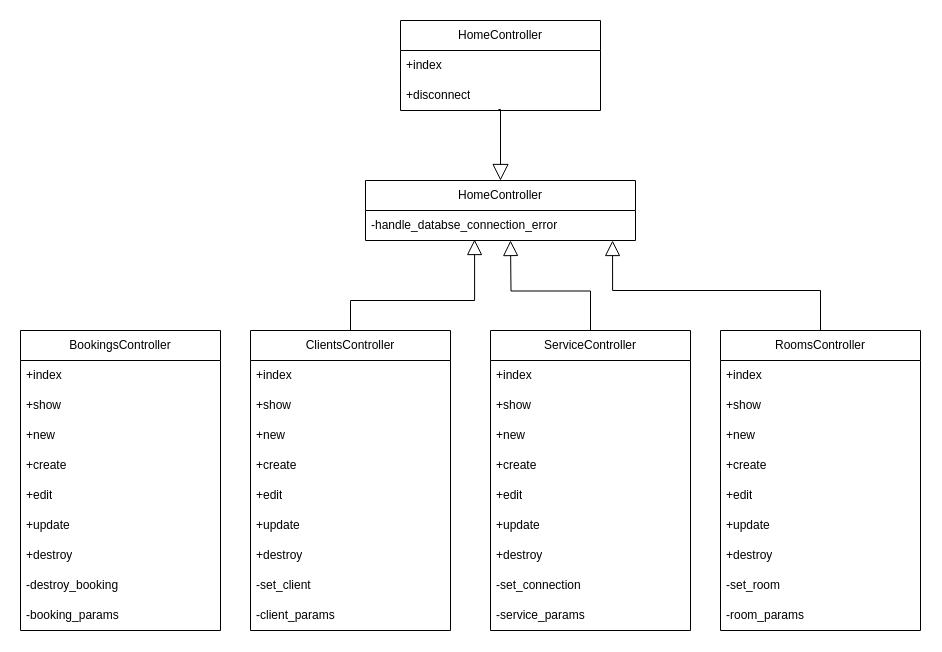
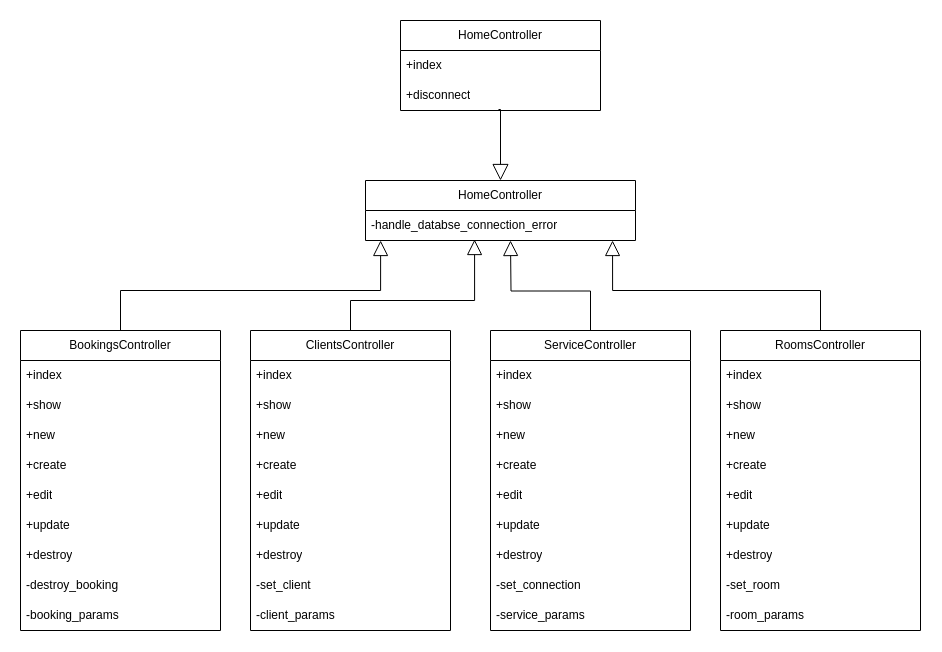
  <mxCell id="0" />
  <mxCell id="1" parent="0" />
  <mxCell id="2" style="edgeStyle=orthogonalEdgeStyle;rounded=0;orthogonalLoop=1;jettySize=auto;html=1;exitX=0.49;exitY=0.967;exitDx=0;exitDy=0;entryX=0.5;entryY=0;entryDx=0;entryDy=0;exitPerimeter=0;endArrow=block;endFill=0;endSize=14;" edge="1" parent="1" source="5" target="6"><mxGeometry relative="1" as="geometry"><Array as="points"><mxPoint x="500" y="109" /></Array></mxGeometry></mxCell>
  <mxCell id="3" value="HomeController" style="swimlane;fontStyle=0;childLayout=stackLayout;horizontal=1;startSize=30;horizontalStack=0;resizeParent=1;resizeParentMax=0;resizeLast=0;collapsible=1;marginBottom=0;whiteSpace=wrap;html=1;" vertex="1" parent="1"><mxGeometry x="400" y="20" width="200" height="90" as="geometry" /></mxCell>
  <mxCell id="4" value="+index" style="text;strokeColor=none;fillColor=none;align=left;verticalAlign=middle;spacingLeft=4;spacingRight=4;overflow=hidden;points=[[0,0.5],[1,0.5]];portConstraint=eastwest;rotatable=0;whiteSpace=wrap;html=1;" vertex="1" parent="3"><mxGeometry y="30" width="200" height="30" as="geometry" /></mxCell>
  <mxCell id="5" value="+disconnect" style="text;strokeColor=none;fillColor=none;align=left;verticalAlign=middle;spacingLeft=4;spacingRight=4;overflow=hidden;points=[[0,0.5],[1,0.5]];portConstraint=eastwest;rotatable=0;whiteSpace=wrap;html=1;" vertex="1" parent="3"><mxGeometry y="60" width="200" height="30" as="geometry" /></mxCell>
  <mxCell id="6" value="HomeController" style="swimlane;fontStyle=0;childLayout=stackLayout;horizontal=1;startSize=30;horizontalStack=0;resizeParent=1;resizeParentMax=0;resizeLast=0;collapsible=1;marginBottom=0;whiteSpace=wrap;html=1;" vertex="1" parent="1"><mxGeometry x="365" y="180" width="270" height="60" as="geometry" /></mxCell>
  <mxCell id="7" value="-handle_databse_connection_error" style="text;strokeColor=none;fillColor=none;align=left;verticalAlign=middle;spacingLeft=4;spacingRight=4;overflow=hidden;points=[[0,0.5],[1,0.5]];portConstraint=eastwest;rotatable=0;whiteSpace=wrap;html=1;" vertex="1" parent="6"><mxGeometry y="30" width="270" height="30" as="geometry" /></mxCell>
  <mxCell id="8" value="ClientsController" style="swimlane;fontStyle=0;childLayout=stackLayout;horizontal=1;startSize=30;horizontalStack=0;resizeParent=1;resizeParentMax=0;resizeLast=0;collapsible=1;marginBottom=0;whiteSpace=wrap;html=1;" vertex="1" parent="1"><mxGeometry x="250" y="330" width="200" height="300" as="geometry" /></mxCell>
  <mxCell id="9" value="+index" style="text;strokeColor=none;fillColor=none;align=left;verticalAlign=middle;spacingLeft=4;spacingRight=4;overflow=hidden;points=[[0,0.5],[1,0.5]];portConstraint=eastwest;rotatable=0;whiteSpace=wrap;html=1;" vertex="1" parent="8"><mxGeometry y="30" width="200" height="30" as="geometry" /></mxCell>
  <mxCell id="10" value="+show" style="text;strokeColor=none;fillColor=none;align=left;verticalAlign=middle;spacingLeft=4;spacingRight=4;overflow=hidden;points=[[0,0.5],[1,0.5]];portConstraint=eastwest;rotatable=0;whiteSpace=wrap;html=1;" vertex="1" parent="8"><mxGeometry y="60" width="200" height="30" as="geometry" /></mxCell>
  <mxCell id="11" value="+new" style="text;strokeColor=none;fillColor=none;align=left;verticalAlign=middle;spacingLeft=4;spacingRight=4;overflow=hidden;points=[[0,0.5],[1,0.5]];portConstraint=eastwest;rotatable=0;whiteSpace=wrap;html=1;" vertex="1" parent="8"><mxGeometry y="90" width="200" height="30" as="geometry" /></mxCell>
  <mxCell id="12" value="+create" style="text;strokeColor=none;fillColor=none;align=left;verticalAlign=middle;spacingLeft=4;spacingRight=4;overflow=hidden;points=[[0,0.5],[1,0.5]];portConstraint=eastwest;rotatable=0;whiteSpace=wrap;html=1;" vertex="1" parent="8"><mxGeometry y="120" width="200" height="30" as="geometry" /></mxCell>
  <mxCell id="13" value="+edit" style="text;strokeColor=none;fillColor=none;align=left;verticalAlign=middle;spacingLeft=4;spacingRight=4;overflow=hidden;points=[[0,0.5],[1,0.5]];portConstraint=eastwest;rotatable=0;whiteSpace=wrap;html=1;" vertex="1" parent="8"><mxGeometry y="150" width="200" height="30" as="geometry" /></mxCell>
  <mxCell id="14" value="+update" style="text;strokeColor=none;fillColor=none;align=left;verticalAlign=middle;spacingLeft=4;spacingRight=4;overflow=hidden;points=[[0,0.5],[1,0.5]];portConstraint=eastwest;rotatable=0;whiteSpace=wrap;html=1;" vertex="1" parent="8"><mxGeometry y="180" width="200" height="30" as="geometry" /></mxCell>
  <mxCell id="15" value="+destroy" style="text;strokeColor=none;fillColor=none;align=left;verticalAlign=middle;spacingLeft=4;spacingRight=4;overflow=hidden;points=[[0,0.5],[1,0.5]];portConstraint=eastwest;rotatable=0;whiteSpace=wrap;html=1;" vertex="1" parent="8"><mxGeometry y="210" width="200" height="30" as="geometry" /></mxCell>
  <mxCell id="16" value="-set_client" style="text;strokeColor=none;fillColor=none;align=left;verticalAlign=middle;spacingLeft=4;spacingRight=4;overflow=hidden;points=[[0,0.5],[1,0.5]];portConstraint=eastwest;rotatable=0;whiteSpace=wrap;html=1;" vertex="1" parent="8"><mxGeometry y="240" width="200" height="30" as="geometry" /></mxCell>
  <mxCell id="17" value="-client_params" style="text;strokeColor=none;fillColor=none;align=left;verticalAlign=middle;spacingLeft=4;spacingRight=4;overflow=hidden;points=[[0,0.5],[1,0.5]];portConstraint=eastwest;rotatable=0;whiteSpace=wrap;html=1;" vertex="1" parent="8"><mxGeometry y="270" width="200" height="30" as="geometry" /></mxCell>
  <mxCell id="18" value="ServiceController" style="swimlane;fontStyle=0;childLayout=stackLayout;horizontal=1;startSize=30;horizontalStack=0;resizeParent=1;resizeParentMax=0;resizeLast=0;collapsible=1;marginBottom=0;whiteSpace=wrap;html=1;" vertex="1" parent="1"><mxGeometry x="490" y="330" width="200" height="300" as="geometry" /></mxCell>
  <mxCell id="19" value="+index" style="text;strokeColor=none;fillColor=none;align=left;verticalAlign=middle;spacingLeft=4;spacingRight=4;overflow=hidden;points=[[0,0.5],[1,0.5]];portConstraint=eastwest;rotatable=0;whiteSpace=wrap;html=1;" vertex="1" parent="18"><mxGeometry y="30" width="200" height="30" as="geometry" /></mxCell>
  <mxCell id="20" value="+show" style="text;strokeColor=none;fillColor=none;align=left;verticalAlign=middle;spacingLeft=4;spacingRight=4;overflow=hidden;points=[[0,0.5],[1,0.5]];portConstraint=eastwest;rotatable=0;whiteSpace=wrap;html=1;" vertex="1" parent="18"><mxGeometry y="60" width="200" height="30" as="geometry" /></mxCell>
  <mxCell id="21" value="+new" style="text;strokeColor=none;fillColor=none;align=left;verticalAlign=middle;spacingLeft=4;spacingRight=4;overflow=hidden;points=[[0,0.5],[1,0.5]];portConstraint=eastwest;rotatable=0;whiteSpace=wrap;html=1;" vertex="1" parent="18"><mxGeometry y="90" width="200" height="30" as="geometry" /></mxCell>
  <mxCell id="22" value="+create" style="text;strokeColor=none;fillColor=none;align=left;verticalAlign=middle;spacingLeft=4;spacingRight=4;overflow=hidden;points=[[0,0.5],[1,0.5]];portConstraint=eastwest;rotatable=0;whiteSpace=wrap;html=1;" vertex="1" parent="18"><mxGeometry y="120" width="200" height="30" as="geometry" /></mxCell>
  <mxCell id="23" value="+edit" style="text;strokeColor=none;fillColor=none;align=left;verticalAlign=middle;spacingLeft=4;spacingRight=4;overflow=hidden;points=[[0,0.5],[1,0.5]];portConstraint=eastwest;rotatable=0;whiteSpace=wrap;html=1;" vertex="1" parent="18"><mxGeometry y="150" width="200" height="30" as="geometry" /></mxCell>
  <mxCell id="24" value="+update" style="text;strokeColor=none;fillColor=none;align=left;verticalAlign=middle;spacingLeft=4;spacingRight=4;overflow=hidden;points=[[0,0.5],[1,0.5]];portConstraint=eastwest;rotatable=0;whiteSpace=wrap;html=1;" vertex="1" parent="18"><mxGeometry y="180" width="200" height="30" as="geometry" /></mxCell>
  <mxCell id="25" value="+destroy" style="text;strokeColor=none;fillColor=none;align=left;verticalAlign=middle;spacingLeft=4;spacingRight=4;overflow=hidden;points=[[0,0.5],[1,0.5]];portConstraint=eastwest;rotatable=0;whiteSpace=wrap;html=1;" vertex="1" parent="18"><mxGeometry y="210" width="200" height="30" as="geometry" /></mxCell>
  <mxCell id="26" value="-set_connection" style="text;strokeColor=none;fillColor=none;align=left;verticalAlign=middle;spacingLeft=4;spacingRight=4;overflow=hidden;points=[[0,0.5],[1,0.5]];portConstraint=eastwest;rotatable=0;whiteSpace=wrap;html=1;" vertex="1" parent="18"><mxGeometry y="240" width="200" height="30" as="geometry" /></mxCell>
  <mxCell id="27" value="-service_params" style="text;strokeColor=none;fillColor=none;align=left;verticalAlign=middle;spacingLeft=4;spacingRight=4;overflow=hidden;points=[[0,0.5],[1,0.5]];portConstraint=eastwest;rotatable=0;whiteSpace=wrap;html=1;" vertex="1" parent="18"><mxGeometry y="270" width="200" height="30" as="geometry" /></mxCell>
  <mxCell id="28" value="RoomsController" style="swimlane;fontStyle=0;childLayout=stackLayout;horizontal=1;startSize=30;horizontalStack=0;resizeParent=1;resizeParentMax=0;resizeLast=0;collapsible=1;marginBottom=0;whiteSpace=wrap;html=1;" vertex="1" parent="1"><mxGeometry x="720" y="330" width="200" height="300" as="geometry" /></mxCell>
  <mxCell id="29" value="+index" style="text;strokeColor=none;fillColor=none;align=left;verticalAlign=middle;spacingLeft=4;spacingRight=4;overflow=hidden;points=[[0,0.5],[1,0.5]];portConstraint=eastwest;rotatable=0;whiteSpace=wrap;html=1;" vertex="1" parent="28"><mxGeometry y="30" width="200" height="30" as="geometry" /></mxCell>
  <mxCell id="30" value="+show" style="text;strokeColor=none;fillColor=none;align=left;verticalAlign=middle;spacingLeft=4;spacingRight=4;overflow=hidden;points=[[0,0.5],[1,0.5]];portConstraint=eastwest;rotatable=0;whiteSpace=wrap;html=1;" vertex="1" parent="28"><mxGeometry y="60" width="200" height="30" as="geometry" /></mxCell>
  <mxCell id="31" value="+new" style="text;strokeColor=none;fillColor=none;align=left;verticalAlign=middle;spacingLeft=4;spacingRight=4;overflow=hidden;points=[[0,0.5],[1,0.5]];portConstraint=eastwest;rotatable=0;whiteSpace=wrap;html=1;" vertex="1" parent="28"><mxGeometry y="90" width="200" height="30" as="geometry" /></mxCell>
  <mxCell id="32" value="+create" style="text;strokeColor=none;fillColor=none;align=left;verticalAlign=middle;spacingLeft=4;spacingRight=4;overflow=hidden;points=[[0,0.5],[1,0.5]];portConstraint=eastwest;rotatable=0;whiteSpace=wrap;html=1;" vertex="1" parent="28"><mxGeometry y="120" width="200" height="30" as="geometry" /></mxCell>
  <mxCell id="33" value="+edit" style="text;strokeColor=none;fillColor=none;align=left;verticalAlign=middle;spacingLeft=4;spacingRight=4;overflow=hidden;points=[[0,0.5],[1,0.5]];portConstraint=eastwest;rotatable=0;whiteSpace=wrap;html=1;" vertex="1" parent="28"><mxGeometry y="150" width="200" height="30" as="geometry" /></mxCell>
  <mxCell id="34" value="+update" style="text;strokeColor=none;fillColor=none;align=left;verticalAlign=middle;spacingLeft=4;spacingRight=4;overflow=hidden;points=[[0,0.5],[1,0.5]];portConstraint=eastwest;rotatable=0;whiteSpace=wrap;html=1;" vertex="1" parent="28"><mxGeometry y="180" width="200" height="30" as="geometry" /></mxCell>
  <mxCell id="35" value="+destroy" style="text;strokeColor=none;fillColor=none;align=left;verticalAlign=middle;spacingLeft=4;spacingRight=4;overflow=hidden;points=[[0,0.5],[1,0.5]];portConstraint=eastwest;rotatable=0;whiteSpace=wrap;html=1;" vertex="1" parent="28"><mxGeometry y="210" width="200" height="30" as="geometry" /></mxCell>
  <mxCell id="36" value="-set_room" style="text;strokeColor=none;fillColor=none;align=left;verticalAlign=middle;spacingLeft=4;spacingRight=4;overflow=hidden;points=[[0,0.5],[1,0.5]];portConstraint=eastwest;rotatable=0;whiteSpace=wrap;html=1;" vertex="1" parent="28"><mxGeometry y="240" width="200" height="30" as="geometry" /></mxCell>
  <mxCell id="37" value="-room_params" style="text;strokeColor=none;fillColor=none;align=left;verticalAlign=middle;spacingLeft=4;spacingRight=4;overflow=hidden;points=[[0,0.5],[1,0.5]];portConstraint=eastwest;rotatable=0;whiteSpace=wrap;html=1;" vertex="1" parent="28"><mxGeometry y="270" width="200" height="30" as="geometry" /></mxCell>
  <mxCell id="38" value="BookingsController" style="swimlane;fontStyle=0;childLayout=stackLayout;horizontal=1;startSize=30;horizontalStack=0;resizeParent=1;resizeParentMax=0;resizeLast=0;collapsible=1;marginBottom=0;whiteSpace=wrap;html=1;" vertex="1" parent="1"><mxGeometry x="20" y="330" width="200" height="300" as="geometry" /></mxCell>
  <mxCell id="39" value="+index" style="text;strokeColor=none;fillColor=none;align=left;verticalAlign=middle;spacingLeft=4;spacingRight=4;overflow=hidden;points=[[0,0.5],[1,0.5]];portConstraint=eastwest;rotatable=0;whiteSpace=wrap;html=1;" vertex="1" parent="38"><mxGeometry y="30" width="200" height="30" as="geometry" /></mxCell>
  <mxCell id="40" value="+show" style="text;strokeColor=none;fillColor=none;align=left;verticalAlign=middle;spacingLeft=4;spacingRight=4;overflow=hidden;points=[[0,0.5],[1,0.5]];portConstraint=eastwest;rotatable=0;whiteSpace=wrap;html=1;" vertex="1" parent="38"><mxGeometry y="60" width="200" height="30" as="geometry" /></mxCell>
  <mxCell id="41" value="+new" style="text;strokeColor=none;fillColor=none;align=left;verticalAlign=middle;spacingLeft=4;spacingRight=4;overflow=hidden;points=[[0,0.5],[1,0.5]];portConstraint=eastwest;rotatable=0;whiteSpace=wrap;html=1;" vertex="1" parent="38"><mxGeometry y="90" width="200" height="30" as="geometry" /></mxCell>
  <mxCell id="42" value="+create" style="text;strokeColor=none;fillColor=none;align=left;verticalAlign=middle;spacingLeft=4;spacingRight=4;overflow=hidden;points=[[0,0.5],[1,0.5]];portConstraint=eastwest;rotatable=0;whiteSpace=wrap;html=1;" vertex="1" parent="38"><mxGeometry y="120" width="200" height="30" as="geometry" /></mxCell>
  <mxCell id="43" value="+edit" style="text;strokeColor=none;fillColor=none;align=left;verticalAlign=middle;spacingLeft=4;spacingRight=4;overflow=hidden;points=[[0,0.5],[1,0.5]];portConstraint=eastwest;rotatable=0;whiteSpace=wrap;html=1;" vertex="1" parent="38"><mxGeometry y="150" width="200" height="30" as="geometry" /></mxCell>
  <mxCell id="44" value="+update" style="text;strokeColor=none;fillColor=none;align=left;verticalAlign=middle;spacingLeft=4;spacingRight=4;overflow=hidden;points=[[0,0.5],[1,0.5]];portConstraint=eastwest;rotatable=0;whiteSpace=wrap;html=1;" vertex="1" parent="38"><mxGeometry y="180" width="200" height="30" as="geometry" /></mxCell>
  <mxCell id="45" value="+destroy" style="text;strokeColor=none;fillColor=none;align=left;verticalAlign=middle;spacingLeft=4;spacingRight=4;overflow=hidden;points=[[0,0.5],[1,0.5]];portConstraint=eastwest;rotatable=0;whiteSpace=wrap;html=1;" vertex="1" parent="38"><mxGeometry y="210" width="200" height="30" as="geometry" /></mxCell>
  <mxCell id="46" value="-destroy_booking" style="text;strokeColor=none;fillColor=none;align=left;verticalAlign=middle;spacingLeft=4;spacingRight=4;overflow=hidden;points=[[0,0.5],[1,0.5]];portConstraint=eastwest;rotatable=0;whiteSpace=wrap;html=1;" vertex="1" parent="38"><mxGeometry y="240" width="200" height="30" as="geometry" /></mxCell>
  <mxCell id="47" value="-booking_params" style="text;strokeColor=none;fillColor=none;align=left;verticalAlign=middle;spacingLeft=4;spacingRight=4;overflow=hidden;points=[[0,0.5],[1,0.5]];portConstraint=eastwest;rotatable=0;whiteSpace=wrap;html=1;" vertex="1" parent="38"><mxGeometry y="270" width="200" height="30" as="geometry" /></mxCell>
+ <mxCell id="48" style="edgeStyle=orthogonalEdgeStyle;rounded=0;orthogonalLoop=1;jettySize=auto;html=1;exitX=0.5;exitY=0;exitDx=0;exitDy=0;entryX=0.056;entryY=1;entryDx=0;entryDy=0;entryPerimeter=0;endArrow=block;endFill=0;endSize=13;" edge="1" parent="1" source="38" target="7"><mxGeometry relative="1" as="geometry" /></mxCell>
  <mxCell id="49" style="edgeStyle=orthogonalEdgeStyle;rounded=0;orthogonalLoop=1;jettySize=auto;html=1;exitX=0.5;exitY=0;exitDx=0;exitDy=0;entryX=0.404;entryY=0.967;entryDx=0;entryDy=0;entryPerimeter=0;endSize=13;endArrow=block;endFill=0;" edge="1" parent="1" source="8" target="7"><mxGeometry relative="1" as="geometry"><Array as="points"><mxPoint x="350" y="300" /><mxPoint x="474" y="300" /></Array></mxGeometry></mxCell>
  <mxCell id="50" style="edgeStyle=orthogonalEdgeStyle;rounded=0;orthogonalLoop=1;jettySize=auto;html=1;exitX=0.5;exitY=0;exitDx=0;exitDy=0;endSize=13;endArrow=block;endFill=0;" edge="1" parent="1" source="18"><mxGeometry relative="1" as="geometry"><mxPoint x="510" y="240" as="targetPoint" /></mxGeometry></mxCell>
  <mxCell id="51" style="edgeStyle=orthogonalEdgeStyle;rounded=0;orthogonalLoop=1;jettySize=auto;html=1;exitX=0.5;exitY=0;exitDx=0;exitDy=0;entryX=0.915;entryY=1;entryDx=0;entryDy=0;entryPerimeter=0;endArrow=block;endFill=0;endSize=13;" edge="1" parent="1" source="28" target="7"><mxGeometry relative="1" as="geometry" /></mxCell>
